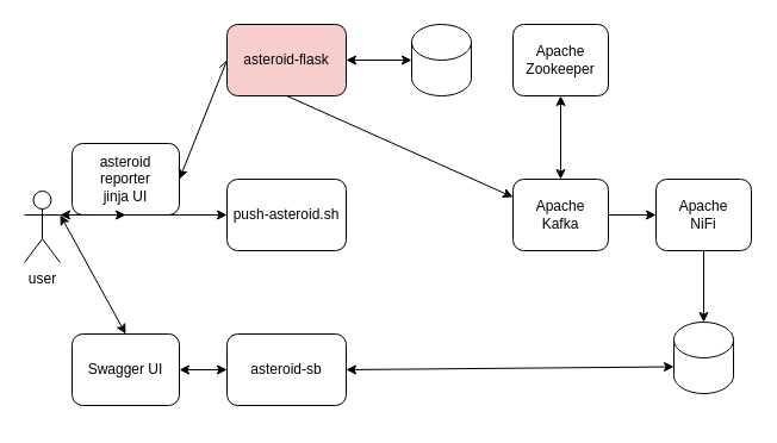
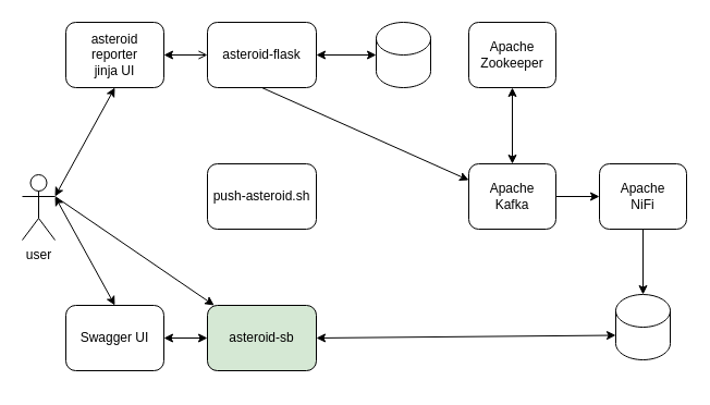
  <mxCell id="0" />
  <mxCell id="1" parent="0" />
- <mxCell id="2" value="asteroid-sb" style="rounded=1;whiteSpace=wrap;html=1;" parent="1" vertex="1"><mxGeometry x="190" y="280" width="100" height="60" as="geometry" /></mxCell>
- <mxCell id="3" value="asteroid-flask" style="rounded=1;whiteSpace=wrap;html=1;fillColor=#f8cecc;" parent="1" vertex="1"><mxGeometry x="190" y="20" width="100" height="60" as="geometry" /></mxCell>
+ <mxCell id="2" value="asteroid-sb" style="rounded=1;whiteSpace=wrap;html=1;fillColor=#d5e8d4;" parent="1" vertex="1"><mxGeometry x="190" y="280" width="100" height="60" as="geometry" /></mxCell>
+ <mxCell id="3" value="asteroid-flask" style="rounded=1;whiteSpace=wrap;html=1;" parent="1" vertex="1"><mxGeometry x="190" y="20" width="100" height="60" as="geometry" /></mxCell>
  <mxCell id="4" value="push-asteroid.sh" style="rounded=1;whiteSpace=wrap;html=1;" parent="1" vertex="1"><mxGeometry x="190" y="150" width="100" height="60" as="geometry" /></mxCell>
  <mxCell id="5" value="Apache&lt;br&gt;Kafka" style="rounded=1;whiteSpace=wrap;html=1;" parent="1" vertex="1"><mxGeometry x="430" y="150" width="80" height="60" as="geometry" /></mxCell>
  <mxCell id="6" value="" style="endArrow=classic;startArrow=classic;html=1;rounded=0;exitX=1;exitY=0.5;exitDx=0;exitDy=0;entryX=0;entryY=0.5;entryDx=0;entryDy=0;entryPerimeter=0;" parent="1" source="3" target="24" edge="1"><mxGeometry width="50" height="50" relative="1" as="geometry"><mxPoint x="350" y="120" as="sourcePoint" /><mxPoint x="320" y="50" as="targetPoint" /></mxGeometry></mxCell>
  <mxCell id="7" value="user" style="shape=umlActor;verticalLabelPosition=bottom;verticalAlign=top;html=1;outlineConnect=0;" parent="1" vertex="1"><mxGeometry x="20" y="160" width="30" height="60" as="geometry" /></mxCell>
  <mxCell id="8" value="Apache&lt;br&gt;Zookeeper" style="rounded=1;whiteSpace=wrap;html=1;" parent="1" vertex="1"><mxGeometry x="430" y="20" width="80" height="60" as="geometry" /></mxCell>
  <mxCell id="9" value="" style="endArrow=classic;startArrow=classic;html=1;rounded=0;exitX=0.5;exitY=1;exitDx=0;exitDy=0;entryX=0.5;entryY=0;entryDx=0;entryDy=0;" parent="1" source="8" target="5" edge="1"><mxGeometry width="50" height="50" relative="1" as="geometry"><mxPoint x="425" y="190" as="sourcePoint" /><mxPoint x="450" y="200" as="targetPoint" /></mxGeometry></mxCell>
  <mxCell id="10" value="Apache&lt;br&gt;NiFi&lt;br&gt;" style="rounded=1;whiteSpace=wrap;html=1;" parent="1" vertex="1"><mxGeometry x="550" y="150" width="80" height="60" as="geometry" /></mxCell>
  <mxCell id="11" value="" style="endArrow=classic;html=1;rounded=0;exitX=1;exitY=0.5;exitDx=0;exitDy=0;entryX=0;entryY=0.5;entryDx=0;entryDy=0;endFill=1;" parent="1" source="5" target="10" edge="1"><mxGeometry width="50" height="50" relative="1" as="geometry"><mxPoint x="640" y="170" as="sourcePoint" /><mxPoint x="690" y="120" as="targetPoint" /></mxGeometry></mxCell>
  <mxCell id="12" value="" style="group" parent="1" vertex="1" connectable="0"><mxGeometry x="560" y="270" width="60" height="80" as="geometry" /></mxCell>
  <mxCell id="13" value="" style="shape=cylinder3;whiteSpace=wrap;html=1;boundedLbl=1;backgroundOutline=1;size=15;" parent="12" vertex="1"><mxGeometry x="5" width="50" height="60" as="geometry" /></mxCell>
  <mxCell id="14" value="" style="endArrow=classic;startArrow=classic;html=1;rounded=0;strokeColor=#000000;exitX=1;exitY=0.5;exitDx=0;exitDy=0;entryX=0;entryY=0;entryDx=0;entryDy=37.5;entryPerimeter=0;" parent="1" source="2" target="13" edge="1"><mxGeometry width="50" height="50" relative="1" as="geometry"><mxPoint x="470" y="230" as="sourcePoint" /><mxPoint x="520" y="180" as="targetPoint" /></mxGeometry></mxCell>
  <mxCell id="15" value="" style="endArrow=classic;html=1;rounded=0;strokeColor=#000000;entryX=0.5;entryY=0;entryDx=0;entryDy=0;entryPerimeter=0;exitX=0.5;exitY=1;exitDx=0;exitDy=0;" parent="1" source="10" target="13" edge="1"><mxGeometry width="50" height="50" relative="1" as="geometry"><mxPoint x="560" y="190" as="sourcePoint" /><mxPoint x="610" y="140" as="targetPoint" /></mxGeometry></mxCell>
- <mxCell id="16" value="asteroid reporter&lt;br&gt;jinja UI" style="rounded=1;whiteSpace=wrap;html=1;" parent="1" vertex="1"><mxGeometry x="60" y="120" width="90" height="60" as="geometry" /></mxCell>
+ <mxCell id="16" value="asteroid reporter&lt;br&gt;jinja UI" style="rounded=1;whiteSpace=wrap;html=1;" parent="1" vertex="1"><mxGeometry x="60" y="20" width="90" height="60" as="geometry" /></mxCell>
  <mxCell id="17" value="" style="endArrow=open;startArrow=classic;html=1;rounded=0;strokeColor=#000000;entryX=0;entryY=0.5;entryDx=0;entryDy=0;exitX=1;exitY=0.5;exitDx=0;exitDy=0;" parent="1" source="16" target="3" edge="1"><mxGeometry width="50" height="50" relative="1" as="geometry"><mxPoint x="300" y="170" as="sourcePoint" /><mxPoint x="350" y="120" as="targetPoint" /></mxGeometry></mxCell>
  <mxCell id="18" value="" style="endArrow=classic;startArrow=classic;html=1;rounded=0;strokeColor=#000000;exitX=0.5;exitY=1;exitDx=0;exitDy=0;entryX=1;entryY=0.333;entryDx=0;entryDy=0;entryPerimeter=0;" parent="1" source="16" target="7" edge="1"><mxGeometry width="50" height="50" relative="1" as="geometry"><mxPoint x="300" y="170" as="sourcePoint" /><mxPoint x="350" y="120" as="targetPoint" /></mxGeometry></mxCell>
- <mxCell id="19" value="" style="endArrow=classic;html=1;rounded=0;strokeColor=#000000;exitX=1;exitY=0.333;exitDx=0;exitDy=0;exitPerimeter=0;entryX=0;entryY=0.5;entryDx=0;entryDy=0;" parent="1" source="7" target="4" edge="1"><mxGeometry width="50" height="50" relative="1" as="geometry"><mxPoint x="300" y="170" as="sourcePoint" /><mxPoint x="350" y="120" as="targetPoint" /></mxGeometry></mxCell>
+ <mxCell id="19" value="" style="endArrow=classic;html=1;rounded=0;strokeColor=#000000;exitX=1;exitY=0.333;exitDx=0;exitDy=0;exitPerimeter=0;" parent="1" source="7" target="2" edge="1"><mxGeometry width="50" height="50" relative="1" as="geometry"><mxPoint x="300" y="170" as="sourcePoint" /><mxPoint x="350" y="120" as="targetPoint" /></mxGeometry></mxCell>
  <mxCell id="20" value="Swagger UI" style="rounded=1;whiteSpace=wrap;html=1;" parent="1" vertex="1"><mxGeometry x="60" y="280" width="90" height="60" as="geometry" /></mxCell>
  <mxCell id="21" value="" style="endArrow=classic;startArrow=classic;html=1;rounded=0;strokeColor=#000000;exitX=1;exitY=0.5;exitDx=0;exitDy=0;entryX=0;entryY=0.5;entryDx=0;entryDy=0;" parent="1" source="20" target="2" edge="1"><mxGeometry width="50" height="50" relative="1" as="geometry"><mxPoint x="240" y="270" as="sourcePoint" /><mxPoint x="290" y="220" as="targetPoint" /></mxGeometry></mxCell>
  <mxCell id="22" value="" style="endArrow=classic;startArrow=classic;html=1;rounded=0;strokeColor=#000000;exitX=1;exitY=0.333;exitDx=0;exitDy=0;exitPerimeter=0;entryX=0.5;entryY=0;entryDx=0;entryDy=0;" parent="1" source="7" target="20" edge="1"><mxGeometry width="50" height="50" relative="1" as="geometry"><mxPoint x="420" y="170" as="sourcePoint" /><mxPoint x="470" y="120" as="targetPoint" /></mxGeometry></mxCell>
  <mxCell id="23" value="" style="group" parent="1" vertex="1" connectable="0"><mxGeometry x="340" y="20" width="60" height="80" as="geometry" /></mxCell>
  <mxCell id="24" value="" style="shape=cylinder3;whiteSpace=wrap;html=1;boundedLbl=1;backgroundOutline=1;size=15;" parent="23" vertex="1"><mxGeometry x="5" width="50" height="60" as="geometry" /></mxCell>
  <mxCell id="25" value="" style="endArrow=classic;html=1;rounded=0;exitX=0.5;exitY=1;exitDx=0;exitDy=0;entryX=0;entryY=0.25;entryDx=0;entryDy=0;" parent="1" source="3" target="5" edge="1"><mxGeometry width="50" height="50" relative="1" as="geometry"><mxPoint x="340" y="180" as="sourcePoint" /><mxPoint x="390" y="130" as="targetPoint" /></mxGeometry></mxCell>
